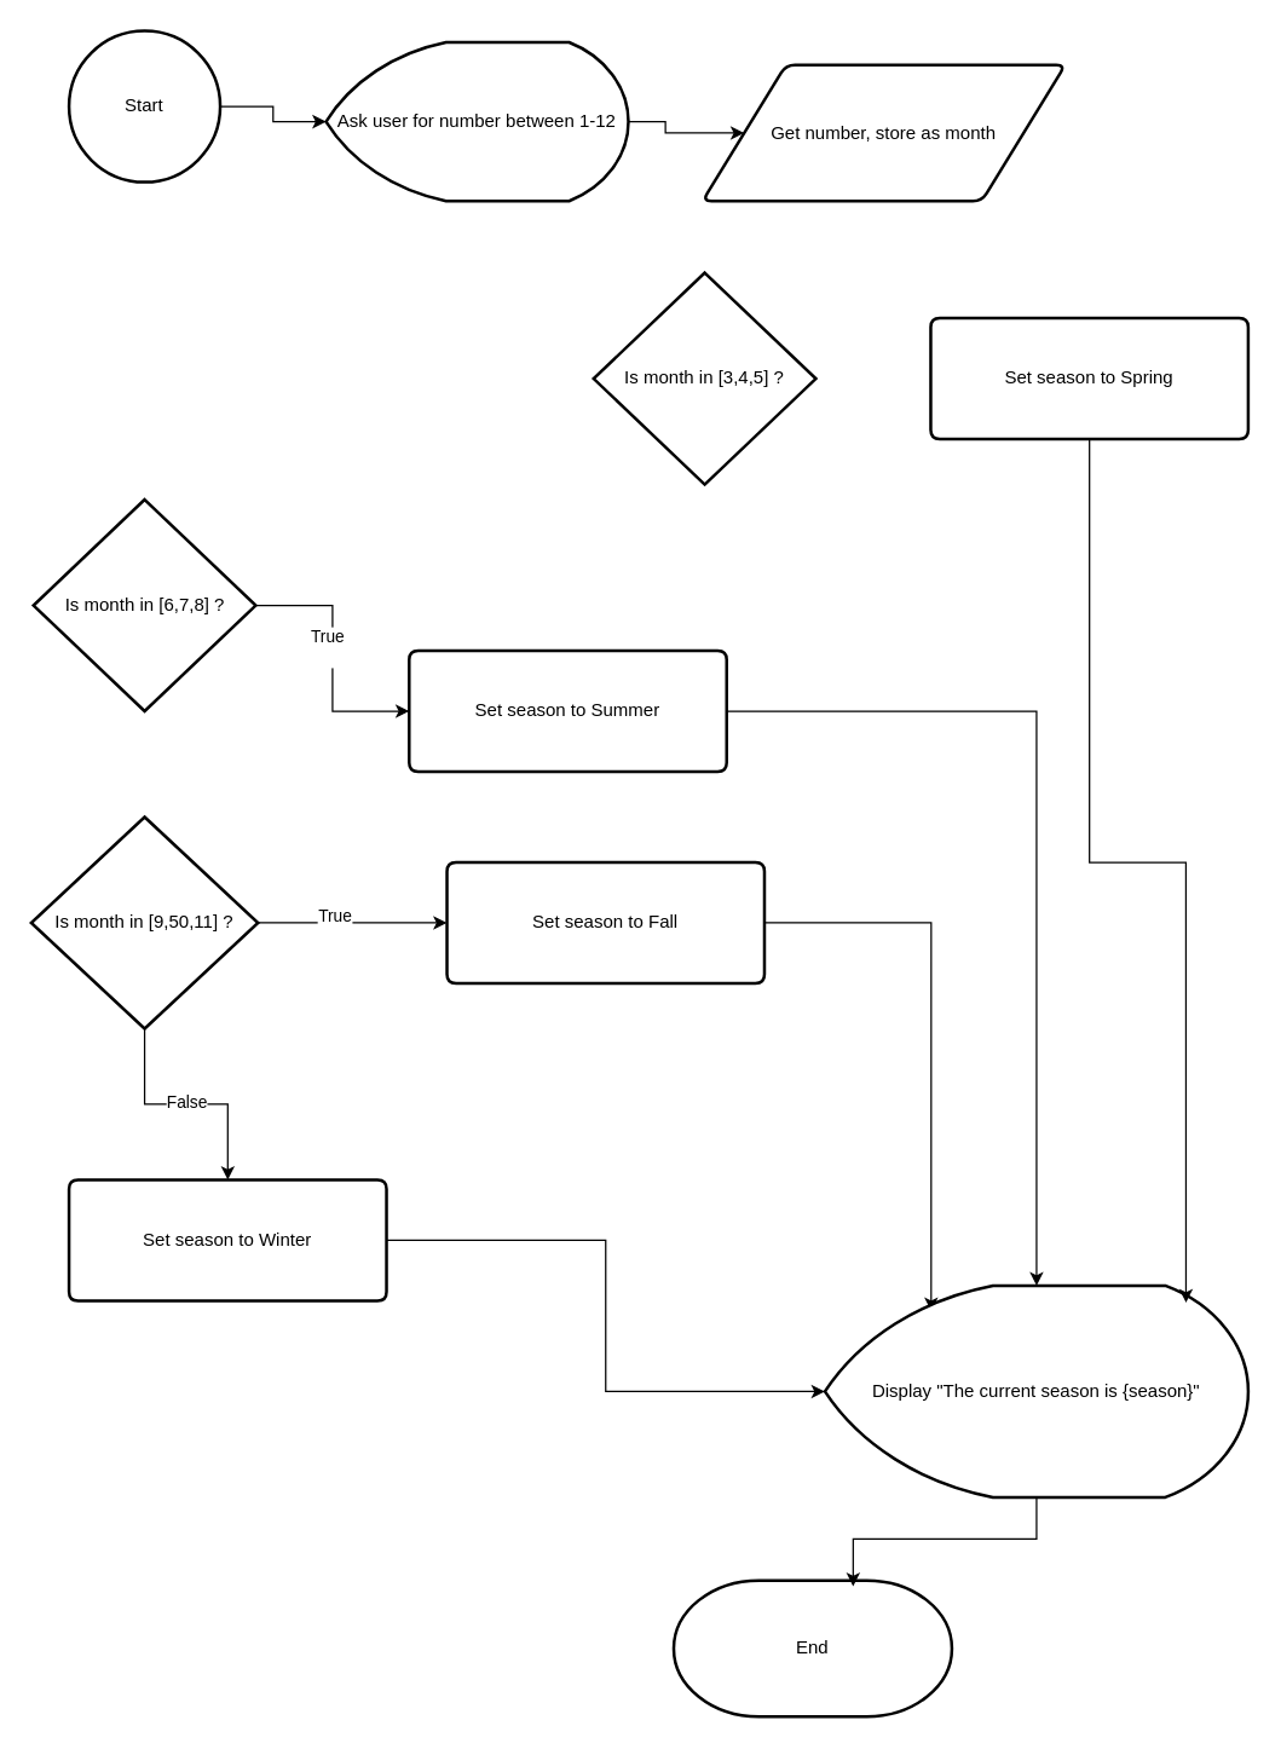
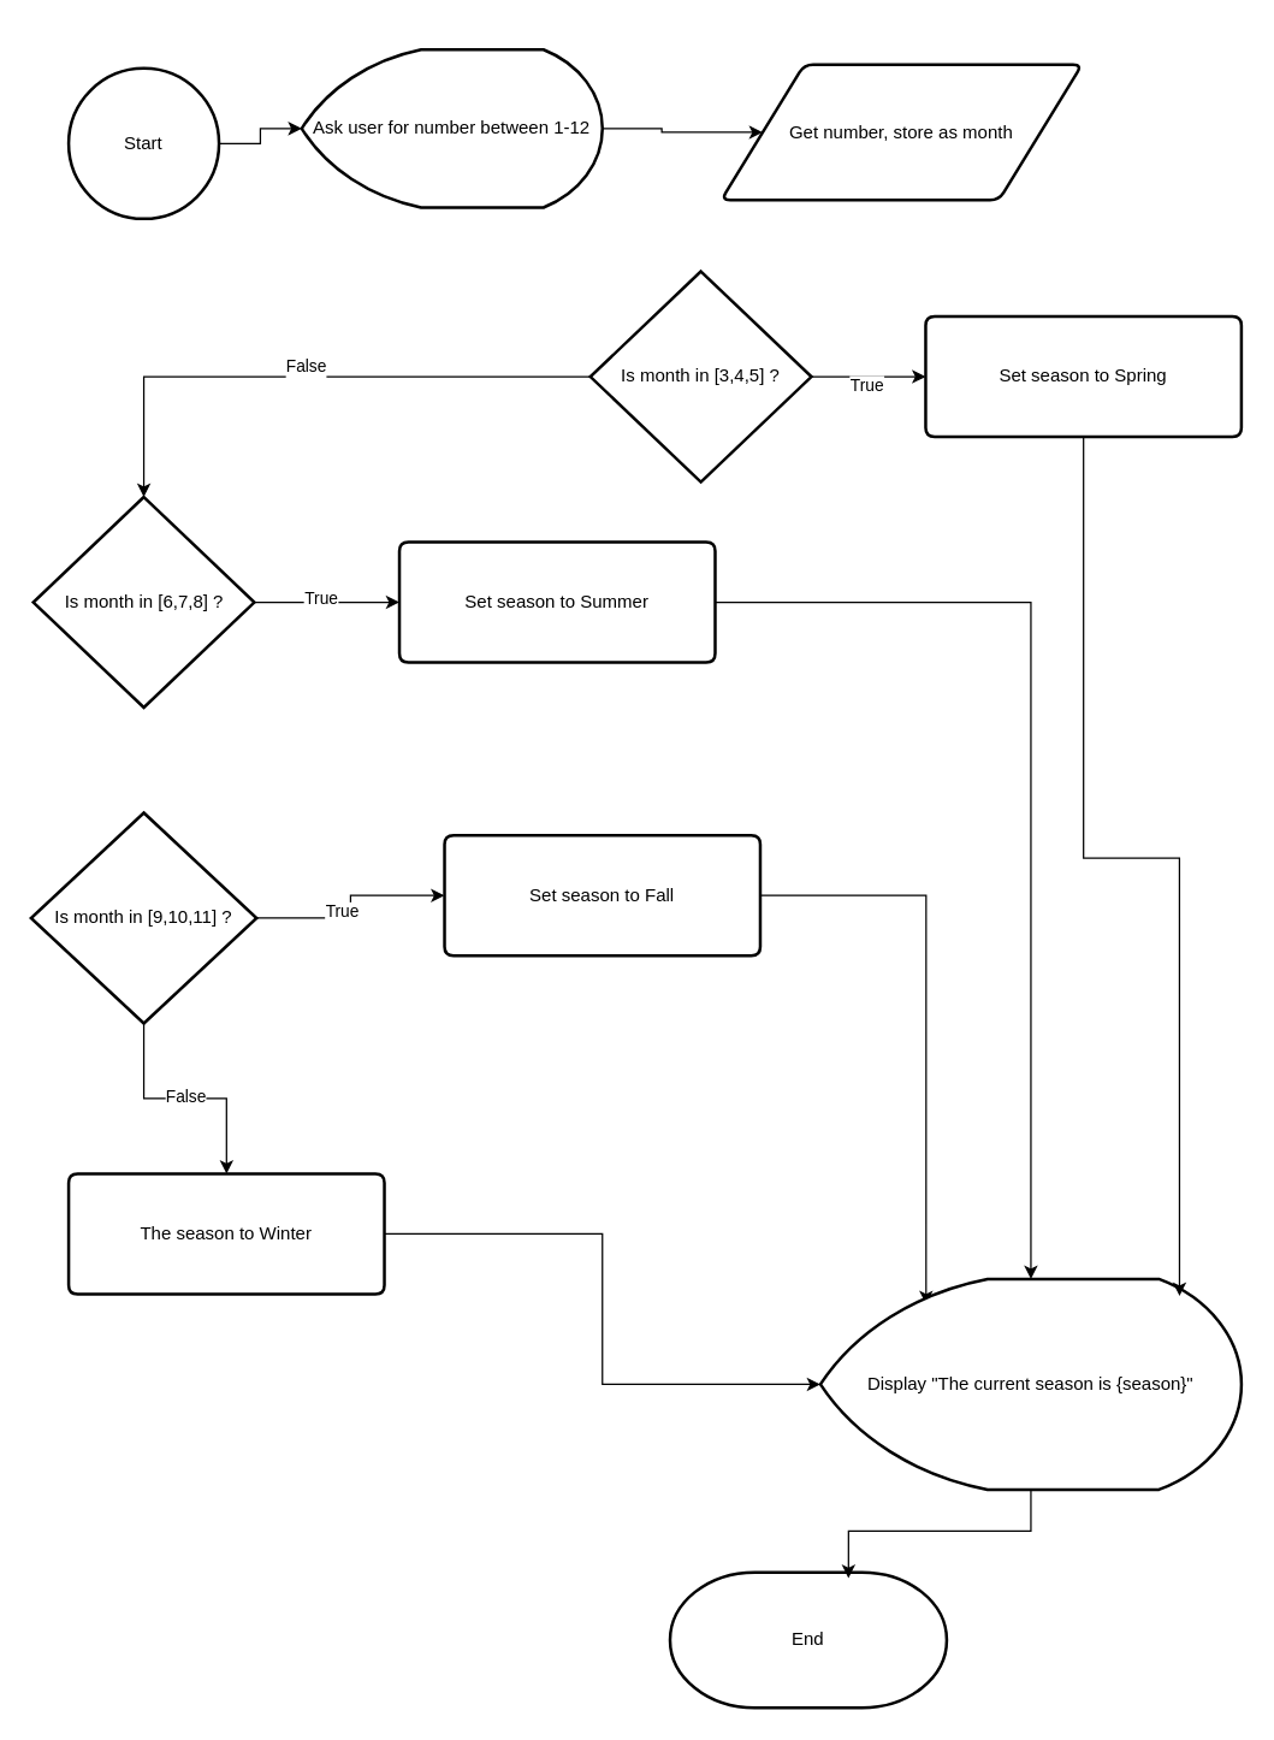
  <mxCell id="0" />
  <mxCell id="1" parent="0" />
  <mxCell id="2" value="" style="edgeStyle=orthogonalEdgeStyle;rounded=0;orthogonalLoop=1;jettySize=auto;html=1;" edge="1" parent="1" source="3" target="6"><mxGeometry relative="1" as="geometry" /></mxCell>
- <mxCell id="3" value="Start" style="strokeWidth=2;html=1;shape=mxgraph.flowchart.start_2;whiteSpace=wrap;" vertex="1" parent="1"><mxGeometry x="45" y="20" width="100" height="100" as="geometry" /></mxCell>
+ <mxCell id="3" value="Start" style="strokeWidth=2;html=1;shape=mxgraph.flowchart.start_2;whiteSpace=wrap;" vertex="1" parent="1"><mxGeometry x="45" y="45" width="100" height="100" as="geometry" /></mxCell>
  <mxCell id="4" value="End" style="strokeWidth=2;html=1;shape=mxgraph.flowchart.terminator;whiteSpace=wrap;" vertex="1" parent="1"><mxGeometry x="445" y="1045" width="184" height="90" as="geometry" /></mxCell>
  <mxCell id="5" value="" style="edgeStyle=orthogonalEdgeStyle;rounded=0;orthogonalLoop=1;jettySize=auto;html=1;" edge="1" parent="1" source="6" target="7"><mxGeometry relative="1" as="geometry" /></mxCell>
- <mxCell id="6" value="Ask user for number between 1-12" style="strokeWidth=2;html=1;shape=mxgraph.flowchart.display;whiteSpace=wrap;" vertex="1" parent="1"><mxGeometry x="215" y="27.5" width="200" height="105" as="geometry" /></mxCell>
- <mxCell id="7" value="Get number, store as month" style="shape=parallelogram;html=1;strokeWidth=2;perimeter=parallelogramPerimeter;whiteSpace=wrap;rounded=1;arcSize=12;size=0.23;" vertex="1" parent="1"><mxGeometry x="464" y="42.5" width="240" height="90" as="geometry" /></mxCell>
+ <mxCell id="6" value="Ask user for number between 1-12" style="strokeWidth=2;html=1;shape=mxgraph.flowchart.display;whiteSpace=wrap;" vertex="1" parent="1"><mxGeometry x="200" y="32.5" width="200" height="105" as="geometry" /></mxCell>
+ <mxCell id="7" value="Get number, store as month" style="shape=parallelogram;html=1;strokeWidth=2;perimeter=parallelogramPerimeter;whiteSpace=wrap;rounded=1;arcSize=12;size=0.23;" vertex="1" parent="1"><mxGeometry x="479" y="42.5" width="240" height="90" as="geometry" /></mxCell>
+ <mxCell id="8" style="edgeStyle=orthogonalEdgeStyle;rounded=0;orthogonalLoop=1;jettySize=auto;html=1;entryX=0;entryY=0.5;entryDx=0;entryDy=0;" edge="1" parent="1" source="11" target="12"><mxGeometry relative="1" as="geometry" /></mxCell>
+ <mxCell id="9" value="True" style="edgeLabel;html=1;align=center;verticalAlign=middle;resizable=0;points=[];" vertex="1" connectable="0" parent="8"><mxGeometry x="-0.043" y="-5" relative="1" as="geometry"><mxPoint as="offset" /></mxGeometry></mxCell>
+ <mxCell id="10" value="False&lt;div&gt;&lt;br&gt;&lt;/div&gt;" style="edgeStyle=orthogonalEdgeStyle;rounded=0;orthogonalLoop=1;jettySize=auto;html=1;" edge="1" parent="1" source="11" target="15"><mxGeometry relative="1" as="geometry" /></mxCell>
  <mxCell id="11" value="Is month in [3,4,5] ?" style="strokeWidth=2;html=1;shape=mxgraph.flowchart.decision;whiteSpace=wrap;" vertex="1" parent="1"><mxGeometry x="392" y="180" width="147" height="140" as="geometry" /></mxCell>
  <mxCell id="12" value="Set season to Spring" style="shape=parallelogram;html=1;strokeWidth=2;perimeter=parallelogramPerimeter;whiteSpace=wrap;rounded=1;arcSize=12;size=0;" vertex="1" parent="1"><mxGeometry x="615" y="210" width="210" height="80" as="geometry" /></mxCell>
  <mxCell id="13" value="" style="edgeStyle=orthogonalEdgeStyle;rounded=0;orthogonalLoop=1;jettySize=auto;html=1;" edge="1" parent="1" source="15" target="17"><mxGeometry relative="1" as="geometry" /></mxCell>
  <mxCell id="14" value="True&lt;div&gt;&lt;br&gt;&lt;/div&gt;" style="edgeLabel;html=1;align=center;verticalAlign=middle;resizable=0;points=[];" vertex="1" connectable="0" parent="13"><mxGeometry x="-0.086" y="-4" relative="1" as="geometry"><mxPoint as="offset" /></mxGeometry></mxCell>
  <mxCell id="15" value="Is month in [6,7,8] ?" style="strokeWidth=2;html=1;shape=mxgraph.flowchart.decision;whiteSpace=wrap;" vertex="1" parent="1"><mxGeometry x="21.5" y="330" width="147" height="140" as="geometry" /></mxCell>
  <mxCell id="16" style="edgeStyle=orthogonalEdgeStyle;rounded=0;orthogonalLoop=1;jettySize=auto;html=1;" edge="1" parent="1" source="17" target="27"><mxGeometry relative="1" as="geometry" /></mxCell>
- <mxCell id="17" value="Set season to Summer" style="shape=parallelogram;html=1;strokeWidth=2;perimeter=parallelogramPerimeter;whiteSpace=wrap;rounded=1;arcSize=12;size=0;" vertex="1" parent="1"><mxGeometry x="270" y="430" width="210" height="80" as="geometry" /></mxCell>
+ <mxCell id="17" value="Set season to Summer" style="shape=parallelogram;html=1;strokeWidth=2;perimeter=parallelogramPerimeter;whiteSpace=wrap;rounded=1;arcSize=12;size=0;" vertex="1" parent="1"><mxGeometry x="265" y="360" width="210" height="80" as="geometry" /></mxCell>
  <mxCell id="18" value="" style="edgeStyle=orthogonalEdgeStyle;rounded=0;orthogonalLoop=1;jettySize=auto;html=1;" edge="1" parent="1" source="22" target="24"><mxGeometry relative="1" as="geometry" /></mxCell>
  <mxCell id="19" value="True" style="edgeLabel;html=1;align=center;verticalAlign=middle;resizable=0;points=[];" vertex="1" connectable="0" parent="18"><mxGeometry x="-0.186" y="5" relative="1" as="geometry"><mxPoint x="-1" as="offset" /></mxGeometry></mxCell>
  <mxCell id="20" value="" style="edgeStyle=orthogonalEdgeStyle;rounded=0;orthogonalLoop=1;jettySize=auto;html=1;" edge="1" parent="1" source="22" target="26"><mxGeometry relative="1" as="geometry" /></mxCell>
  <mxCell id="21" value="False" style="edgeLabel;html=1;align=center;verticalAlign=middle;resizable=0;points=[];" vertex="1" connectable="0" parent="20"><mxGeometry x="-0.003" y="2" relative="1" as="geometry"><mxPoint as="offset" /></mxGeometry></mxCell>
- <mxCell id="22" value="Is month in [9,50,11] ?" style="strokeWidth=2;html=1;shape=mxgraph.flowchart.decision;whiteSpace=wrap;" vertex="1" parent="1"><mxGeometry x="20" y="540" width="150" height="140" as="geometry" /></mxCell>
+ <mxCell id="22" value="Is month in [9,10,11] ?" style="strokeWidth=2;html=1;shape=mxgraph.flowchart.decision;whiteSpace=wrap;" vertex="1" parent="1"><mxGeometry x="20" y="540" width="150" height="140" as="geometry" /></mxCell>
  <mxCell id="23" style="edgeStyle=orthogonalEdgeStyle;rounded=0;orthogonalLoop=1;jettySize=auto;html=1;entryX=0.251;entryY=0.12;entryDx=0;entryDy=0;entryPerimeter=0;" edge="1" parent="1" source="24" target="27"><mxGeometry relative="1" as="geometry" /></mxCell>
- <mxCell id="24" value="Set season to Fall" style="shape=parallelogram;html=1;strokeWidth=2;perimeter=parallelogramPerimeter;whiteSpace=wrap;rounded=1;arcSize=12;size=0;" vertex="1" parent="1"><mxGeometry x="295" y="570" width="210" height="80" as="geometry" /></mxCell>
+ <mxCell id="24" value="Set season to Fall" style="shape=parallelogram;html=1;strokeWidth=2;perimeter=parallelogramPerimeter;whiteSpace=wrap;rounded=1;arcSize=12;size=0;" vertex="1" parent="1"><mxGeometry x="295" y="555" width="210" height="80" as="geometry" /></mxCell>
  <mxCell id="25" style="edgeStyle=orthogonalEdgeStyle;rounded=0;orthogonalLoop=1;jettySize=auto;html=1;" edge="1" parent="1" source="26" target="27"><mxGeometry relative="1" as="geometry" /></mxCell>
- <mxCell id="26" value="Set season to Winter" style="shape=parallelogram;html=1;strokeWidth=2;perimeter=parallelogramPerimeter;whiteSpace=wrap;rounded=1;arcSize=12;size=0;" vertex="1" parent="1"><mxGeometry x="45" y="780" width="210" height="80" as="geometry" /></mxCell>
+ <mxCell id="26" value="The season to Winter" style="shape=parallelogram;html=1;strokeWidth=2;perimeter=parallelogramPerimeter;whiteSpace=wrap;rounded=1;arcSize=12;size=0;" vertex="1" parent="1"><mxGeometry x="45" y="780" width="210" height="80" as="geometry" /></mxCell>
  <mxCell id="27" value="Display &quot;The current season is {season}&quot;" style="strokeWidth=2;html=1;shape=mxgraph.flowchart.display;whiteSpace=wrap;" vertex="1" parent="1"><mxGeometry x="545" y="850" width="280" height="140" as="geometry" /></mxCell>
  <mxCell id="28" style="edgeStyle=orthogonalEdgeStyle;rounded=0;orthogonalLoop=1;jettySize=auto;html=1;entryX=0.853;entryY=0.08;entryDx=0;entryDy=0;entryPerimeter=0;" edge="1" parent="1" source="12" target="27"><mxGeometry relative="1" as="geometry" /></mxCell>
  <mxCell id="29" style="edgeStyle=orthogonalEdgeStyle;rounded=0;orthogonalLoop=1;jettySize=auto;html=1;entryX=0.645;entryY=0.044;entryDx=0;entryDy=0;entryPerimeter=0;" edge="1" parent="1" source="27" target="4"><mxGeometry relative="1" as="geometry" /></mxCell>
